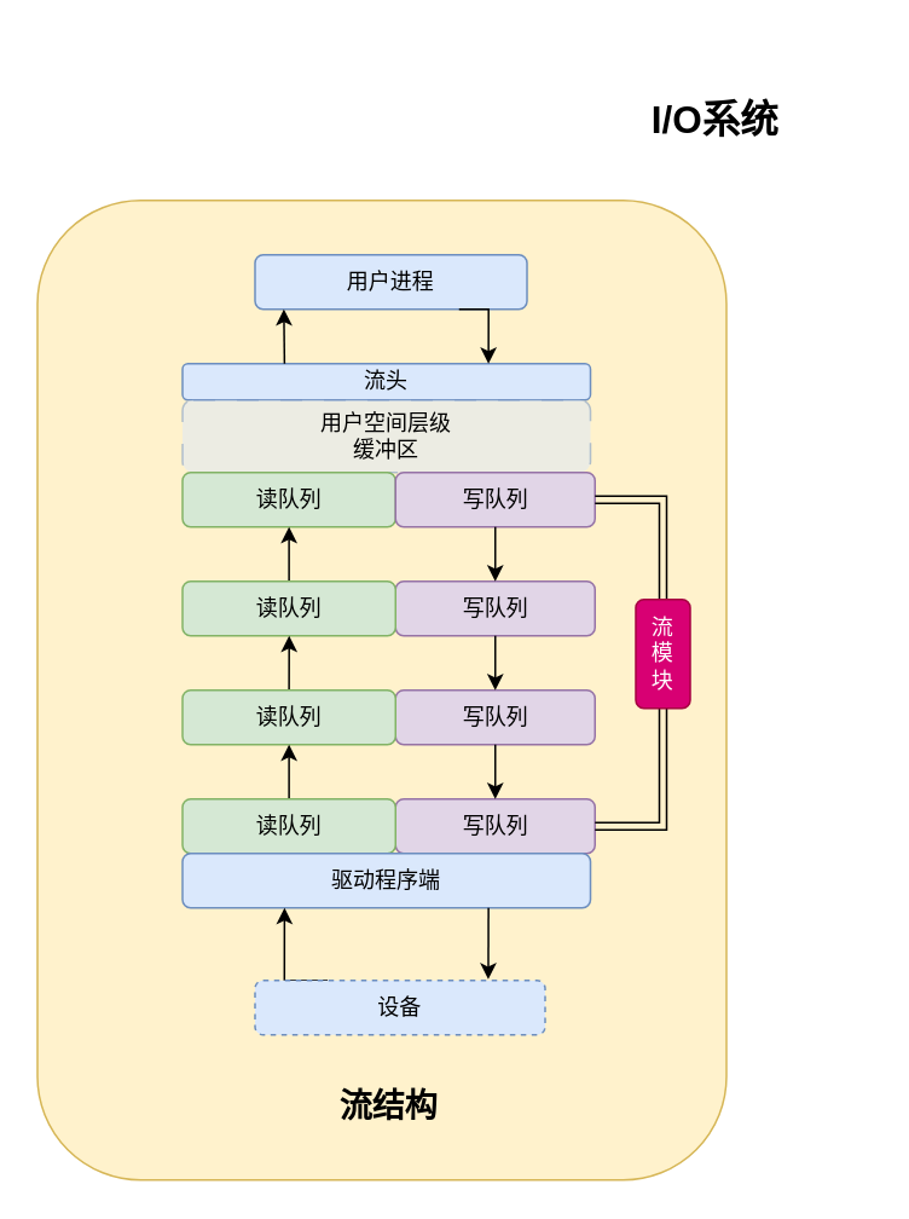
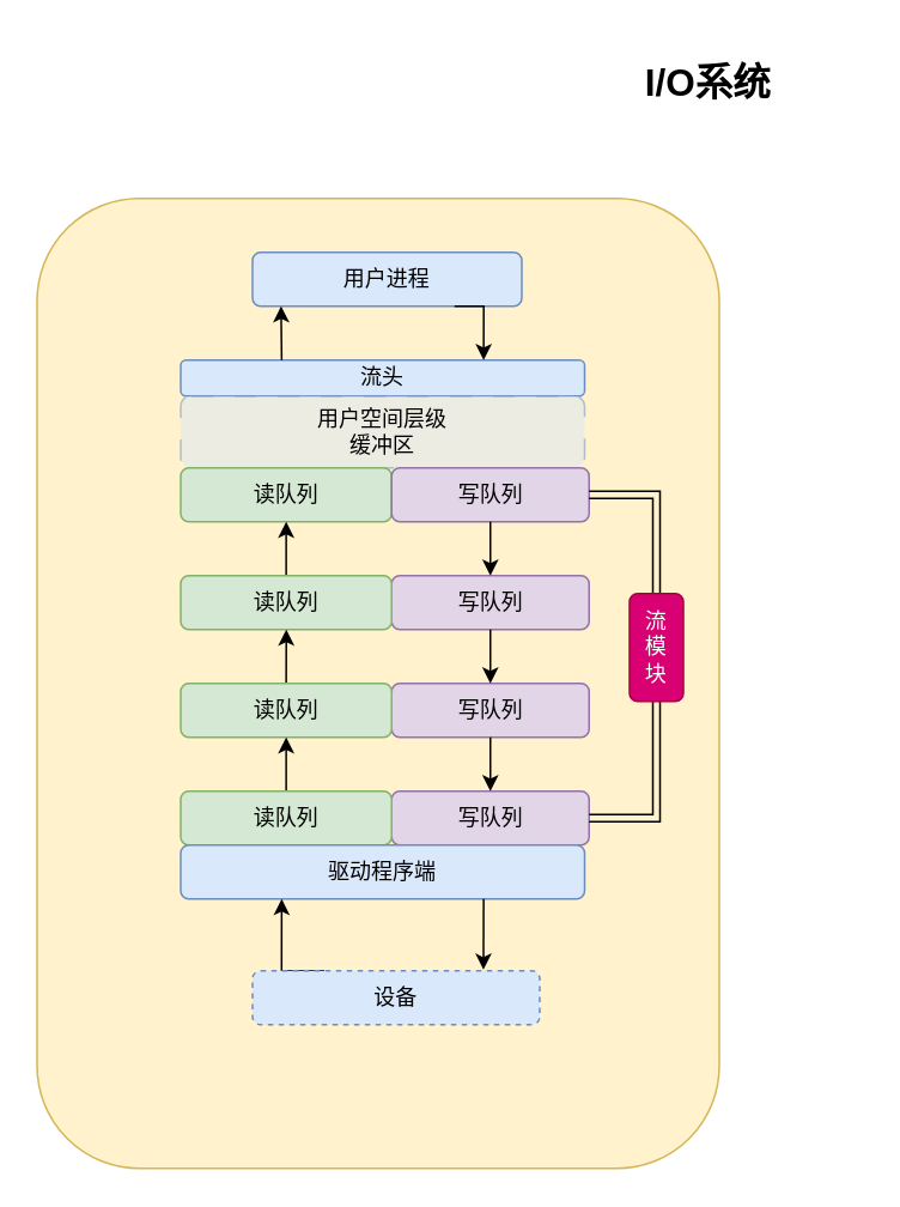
  <mxCell id="0" />
  <mxCell id="1" parent="0" />
  <mxCell id="2" value="" style="rounded=1;whiteSpace=wrap;html=1;fillColor=#fff2cc;strokeColor=#d6b656;container=1;" vertex="1" parent="1"><mxGeometry x="20" y="110" width="380" height="540" as="geometry"><mxRectangle x="40" y="140" width="70" height="40" as="alternateBounds" /></mxGeometry></mxCell>
  <mxCell id="3" value="" style="group" vertex="1" connectable="0" parent="2"><mxGeometry x="80" y="30" width="280" height="430" as="geometry" /></mxCell>
  <mxCell id="4" value="用户进程" style="rounded=1;whiteSpace=wrap;html=1;fillColor=#dae8fc;strokeColor=#6c8ebf;" vertex="1" parent="3"><mxGeometry x="40" width="150" height="30" as="geometry" /></mxCell>
  <mxCell id="5" value="流头" style="rounded=1;whiteSpace=wrap;html=1;fillColor=#dae8fc;strokeColor=#6c8ebf;" vertex="1" parent="3"><mxGeometry y="60" width="225" height="20" as="geometry" /></mxCell>
  <mxCell id="6" value="用户空间层级&lt;br&gt;缓冲区" style="rounded=1;whiteSpace=wrap;html=1;fillColor=#dae8fc;strokeColor=#6c8ebf;dashed=1;dashPattern=12 12;opacity=50;" vertex="1" parent="3"><mxGeometry y="80" width="225" height="40" as="geometry" /></mxCell>
  <mxCell id="7" value="读队列" style="rounded=1;whiteSpace=wrap;html=1;fillColor=#d5e8d4;strokeColor=#82b366;" vertex="1" parent="3"><mxGeometry y="120" width="117.5" height="30" as="geometry" /></mxCell>
  <mxCell id="8" value="写队列" style="rounded=1;whiteSpace=wrap;html=1;fillColor=#e1d5e7;strokeColor=#9673a6;" vertex="1" parent="3"><mxGeometry x="117.5" y="120" width="110" height="30" as="geometry" /></mxCell>
  <mxCell id="9" style="edgeStyle=orthogonalEdgeStyle;rounded=0;orthogonalLoop=1;jettySize=auto;html=1;exitX=0.75;exitY=1;exitDx=0;exitDy=0;entryX=0.75;entryY=0;entryDx=0;entryDy=0;" edge="1" parent="3" source="4" target="5"><mxGeometry relative="1" as="geometry" /></mxCell>
  <mxCell id="10" value="写队列" style="rounded=1;whiteSpace=wrap;html=1;fillColor=#e1d5e7;strokeColor=#9673a6;" vertex="1" parent="3"><mxGeometry x="117.5" y="180" width="110" height="30" as="geometry" /></mxCell>
  <mxCell id="11" style="edgeStyle=orthogonalEdgeStyle;rounded=0;orthogonalLoop=1;jettySize=auto;html=1;exitX=0.5;exitY=1;exitDx=0;exitDy=0;entryX=0.5;entryY=0;entryDx=0;entryDy=0;" edge="1" parent="3" source="8" target="10"><mxGeometry relative="1" as="geometry" /></mxCell>
  <mxCell id="12" style="edgeStyle=orthogonalEdgeStyle;rounded=0;orthogonalLoop=1;jettySize=auto;html=1;exitX=0.5;exitY=0;exitDx=0;exitDy=0;entryX=0.5;entryY=1;entryDx=0;entryDy=0;" edge="1" parent="3" source="13" target="7"><mxGeometry relative="1" as="geometry" /></mxCell>
  <mxCell id="13" value="读队列" style="rounded=1;whiteSpace=wrap;html=1;fillColor=#d5e8d4;strokeColor=#82b366;" vertex="1" parent="3"><mxGeometry y="180" width="117.5" height="30" as="geometry" /></mxCell>
  <mxCell id="14" value="写队列" style="rounded=1;whiteSpace=wrap;html=1;fillColor=#e1d5e7;strokeColor=#9673a6;" vertex="1" parent="3"><mxGeometry x="117.5" y="240" width="110" height="30" as="geometry" /></mxCell>
  <mxCell id="15" style="edgeStyle=orthogonalEdgeStyle;rounded=0;orthogonalLoop=1;jettySize=auto;html=1;exitX=0.5;exitY=1;exitDx=0;exitDy=0;entryX=0.5;entryY=0;entryDx=0;entryDy=0;" edge="1" parent="3" source="10" target="14"><mxGeometry relative="1" as="geometry" /></mxCell>
  <mxCell id="16" style="edgeStyle=orthogonalEdgeStyle;rounded=0;orthogonalLoop=1;jettySize=auto;html=1;exitX=0.5;exitY=0;exitDx=0;exitDy=0;" edge="1" parent="3" source="17" target="13"><mxGeometry relative="1" as="geometry" /></mxCell>
  <mxCell id="17" value="读队列" style="rounded=1;whiteSpace=wrap;html=1;fillColor=#d5e8d4;strokeColor=#82b366;" vertex="1" parent="3"><mxGeometry y="240" width="117.5" height="30" as="geometry" /></mxCell>
  <mxCell id="18" value="写队列" style="rounded=1;whiteSpace=wrap;html=1;fillColor=#e1d5e7;strokeColor=#9673a6;" vertex="1" parent="3"><mxGeometry x="117.5" y="300" width="110" height="30" as="geometry" /></mxCell>
  <mxCell id="19" style="edgeStyle=orthogonalEdgeStyle;rounded=0;orthogonalLoop=1;jettySize=auto;html=1;exitX=0.5;exitY=0;exitDx=0;exitDy=0;entryX=0.5;entryY=1;entryDx=0;entryDy=0;" edge="1" parent="3" source="20" target="17"><mxGeometry relative="1" as="geometry" /></mxCell>
  <mxCell id="20" value="读队列" style="rounded=1;whiteSpace=wrap;html=1;fillColor=#d5e8d4;strokeColor=#82b366;" vertex="1" parent="3"><mxGeometry y="300" width="117.5" height="30" as="geometry" /></mxCell>
  <mxCell id="21" value="驱动程序端" style="rounded=1;whiteSpace=wrap;html=1;fillColor=#dae8fc;strokeColor=#6c8ebf;" vertex="1" parent="3"><mxGeometry y="330" width="225" height="30" as="geometry" /></mxCell>
  <mxCell id="22" style="edgeStyle=orthogonalEdgeStyle;rounded=0;orthogonalLoop=1;jettySize=auto;html=1;exitX=0.25;exitY=0;exitDx=0;exitDy=0;entryX=0.25;entryY=1;entryDx=0;entryDy=0;" edge="1" parent="3" source="23" target="21"><mxGeometry relative="1" as="geometry"><Array as="points"><mxPoint x="56" y="400" /></Array></mxGeometry></mxCell>
  <mxCell id="23" value="设备" style="rounded=1;whiteSpace=wrap;html=1;fillColor=#dae8fc;strokeColor=#6c8ebf;dashed=1;" vertex="1" parent="3"><mxGeometry x="40" y="400" width="160" height="30" as="geometry" /></mxCell>
  <mxCell id="24" style="edgeStyle=orthogonalEdgeStyle;rounded=0;orthogonalLoop=1;jettySize=auto;html=1;exitX=0.5;exitY=0;exitDx=0;exitDy=0;entryX=1;entryY=0.5;entryDx=0;entryDy=0;shape=link;" edge="1" parent="3" source="26" target="8"><mxGeometry relative="1" as="geometry" /></mxCell>
  <mxCell id="25" style="edgeStyle=orthogonalEdgeStyle;rounded=0;orthogonalLoop=1;jettySize=auto;html=1;exitX=0.5;exitY=1;exitDx=0;exitDy=0;entryX=1;entryY=0.5;entryDx=0;entryDy=0;shape=link;" edge="1" parent="3" source="26" target="18"><mxGeometry relative="1" as="geometry" /></mxCell>
  <mxCell id="26" value="流&lt;br&gt;模&lt;br&gt;块" style="rounded=1;whiteSpace=wrap;html=1;fillColor=#d80073;fontColor=#ffffff;strokeColor=#A50040;" vertex="1" parent="3"><mxGeometry x="250" y="190" width="30" height="60" as="geometry" /></mxCell>
  <mxCell id="27" style="edgeStyle=orthogonalEdgeStyle;rounded=0;orthogonalLoop=1;jettySize=auto;html=1;exitX=0.5;exitY=1;exitDx=0;exitDy=0;entryX=0.5;entryY=0;entryDx=0;entryDy=0;" edge="1" parent="3" source="14" target="18"><mxGeometry relative="1" as="geometry" /></mxCell>
  <mxCell id="28" style="edgeStyle=orthogonalEdgeStyle;rounded=0;orthogonalLoop=1;jettySize=auto;html=1;exitX=0.25;exitY=0;exitDx=0;exitDy=0;entryX=0.106;entryY=0.998;entryDx=0;entryDy=0;entryPerimeter=0;" edge="1" parent="3" source="5" target="4"><mxGeometry relative="1" as="geometry" /></mxCell>
  <mxCell id="29" style="edgeStyle=orthogonalEdgeStyle;rounded=0;orthogonalLoop=1;jettySize=auto;html=1;exitX=0.75;exitY=1;exitDx=0;exitDy=0;entryX=0.804;entryY=-0.02;entryDx=0;entryDy=0;entryPerimeter=0;" edge="1" parent="3" source="21" target="23"><mxGeometry relative="1" as="geometry" /></mxCell>
- <mxCell id="30" value="&lt;b style=&quot;font-size: 18px;&quot;&gt;流结构&lt;/b&gt;" style="text;html=1;strokeColor=none;fillColor=none;align=center;verticalAlign=middle;whiteSpace=wrap;rounded=0;fontSize=18;" vertex="1" parent="2"><mxGeometry x="131" y="480" width="126" height="40" as="geometry" /></mxCell>
- <mxCell id="31" value="&lt;b style=&quot;font-size: 21px;&quot;&gt;I/O系统&lt;/b&gt;" style="text;html=1;strokeColor=none;fillColor=none;align=center;verticalAlign=middle;whiteSpace=wrap;rounded=0;fontSize=21;" vertex="1" parent="1"><mxGeometry x="309" y="40" width="170" height="50" as="geometry" /></mxCell>
+ <mxCell id="31" value="&lt;b style=&quot;font-size: 21px;&quot;&gt;I/O系统&lt;/b&gt;" style="text;html=1;strokeColor=none;fillColor=none;align=center;verticalAlign=middle;whiteSpace=wrap;rounded=0;fontSize=21;" vertex="1" parent="1"><mxGeometry x="309" y="20" width="170" height="50" as="geometry" /></mxCell>
